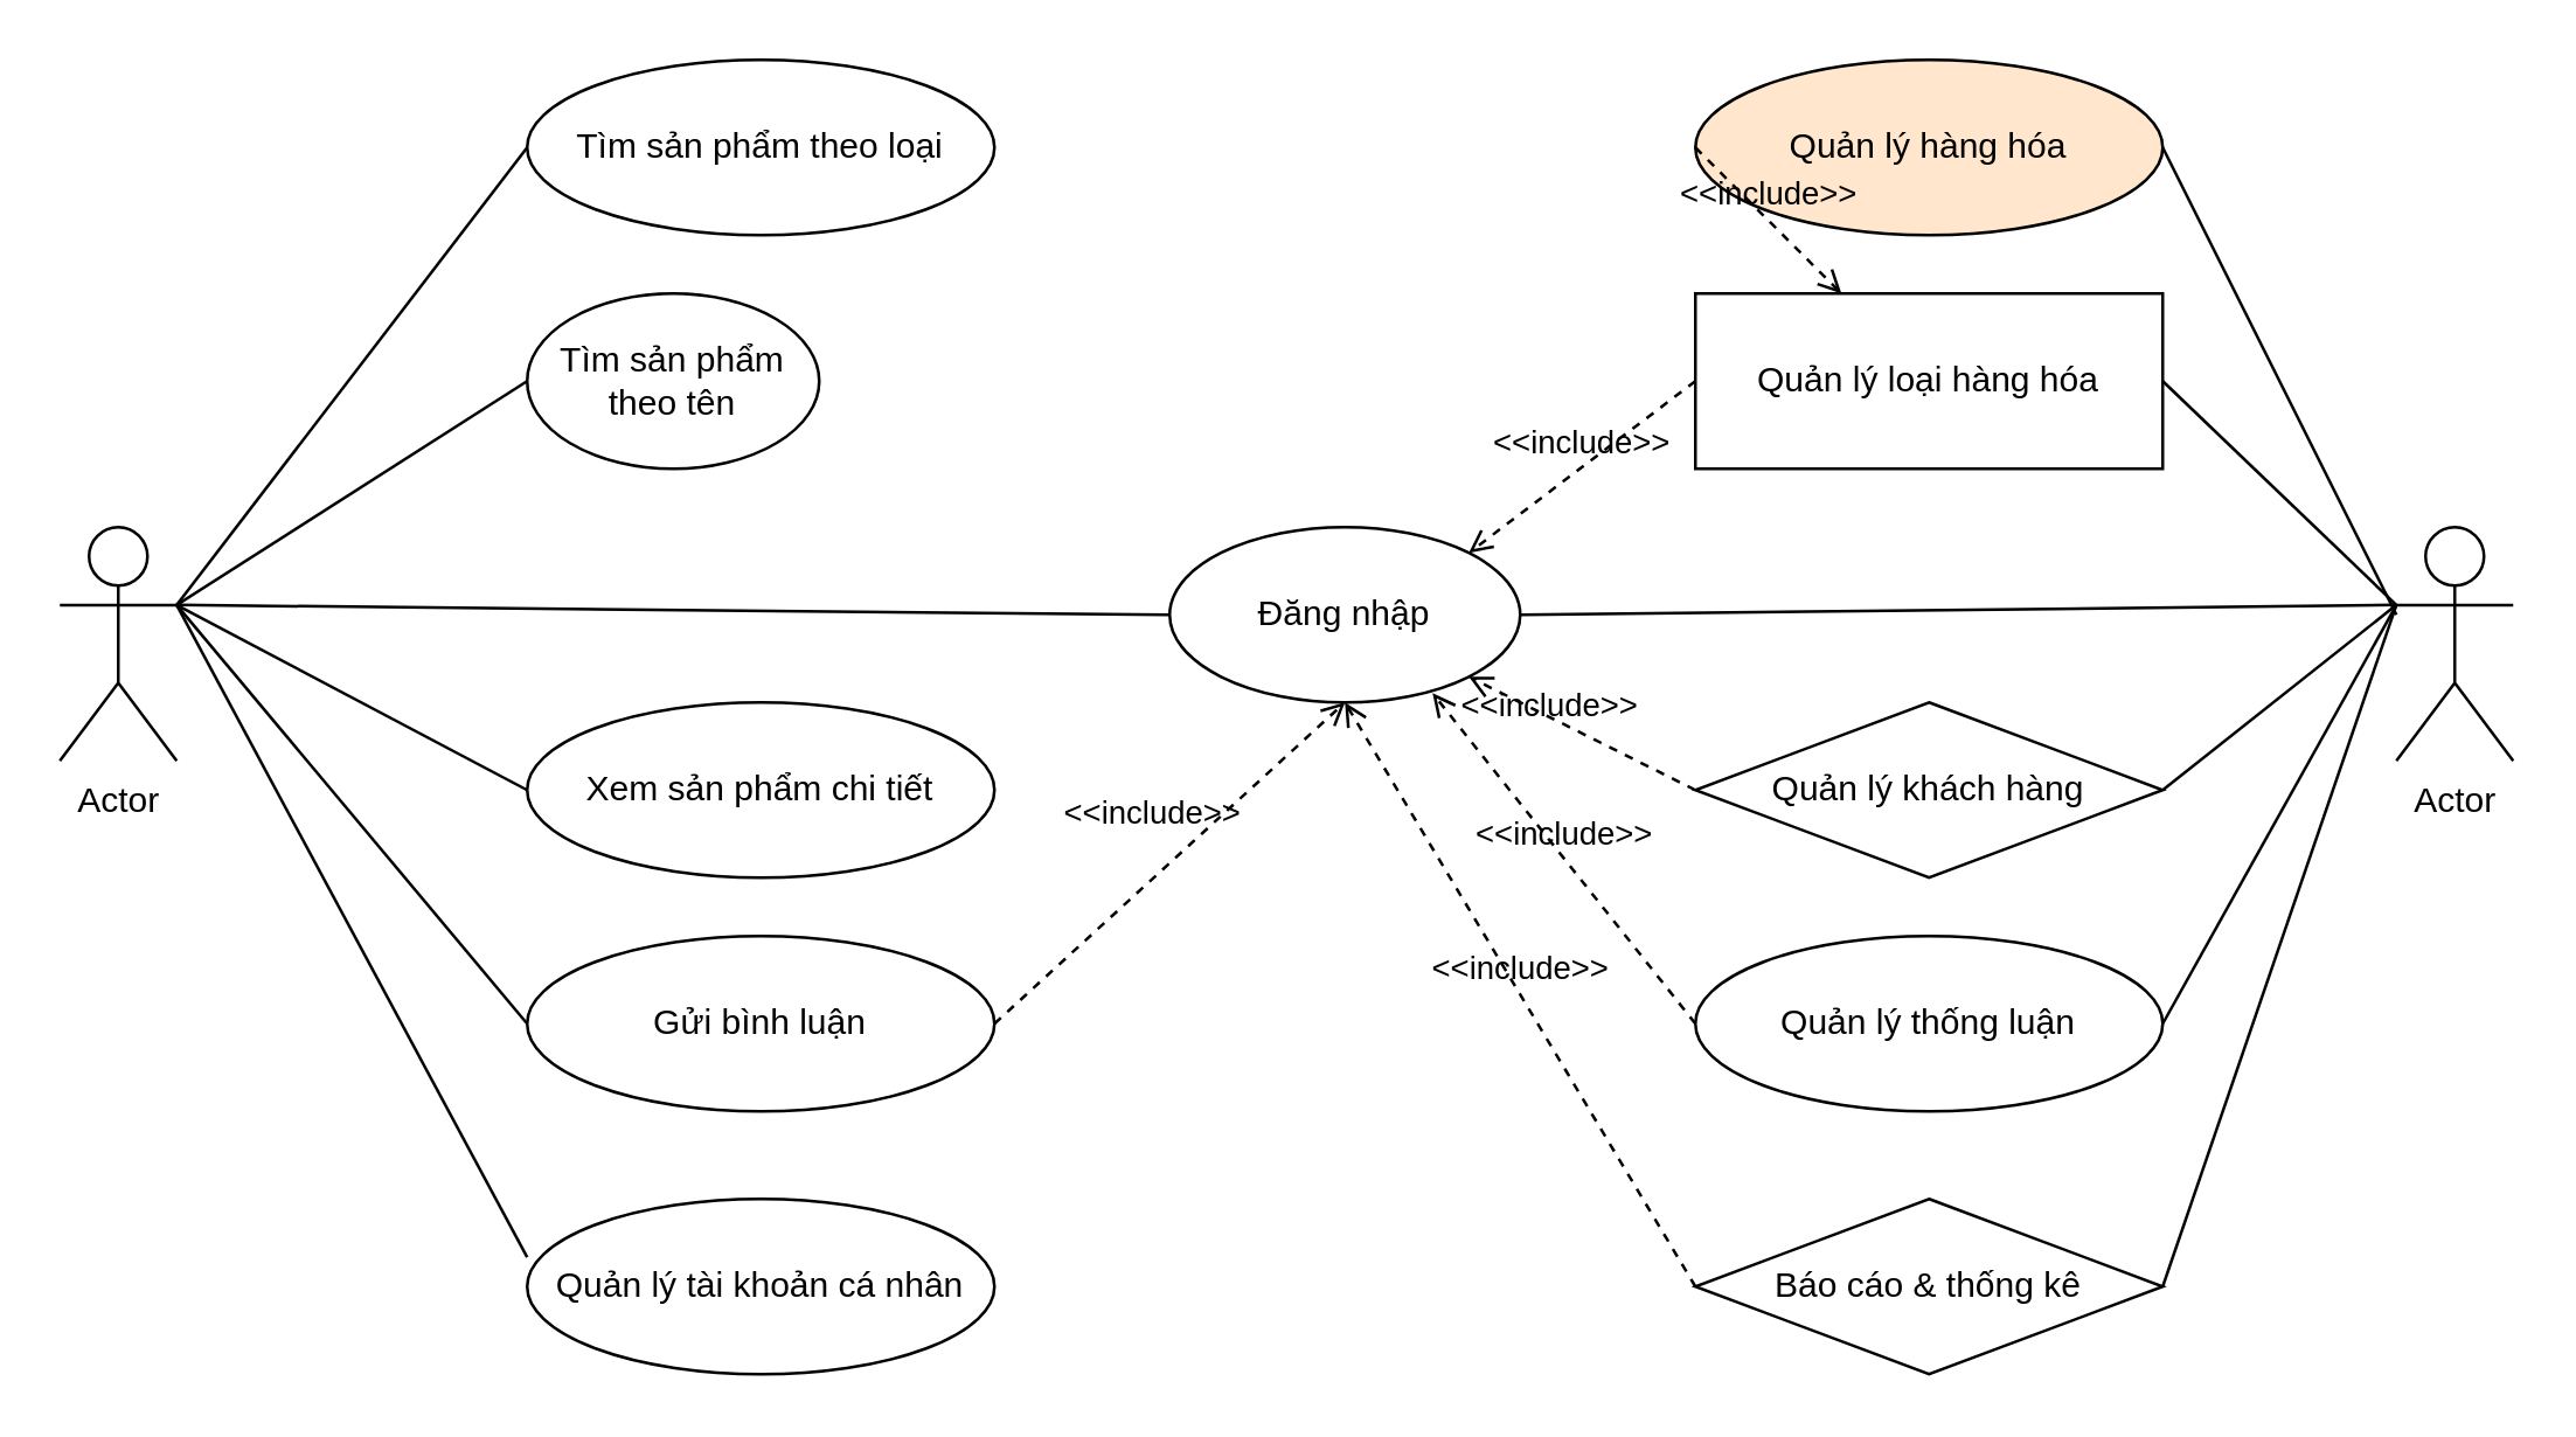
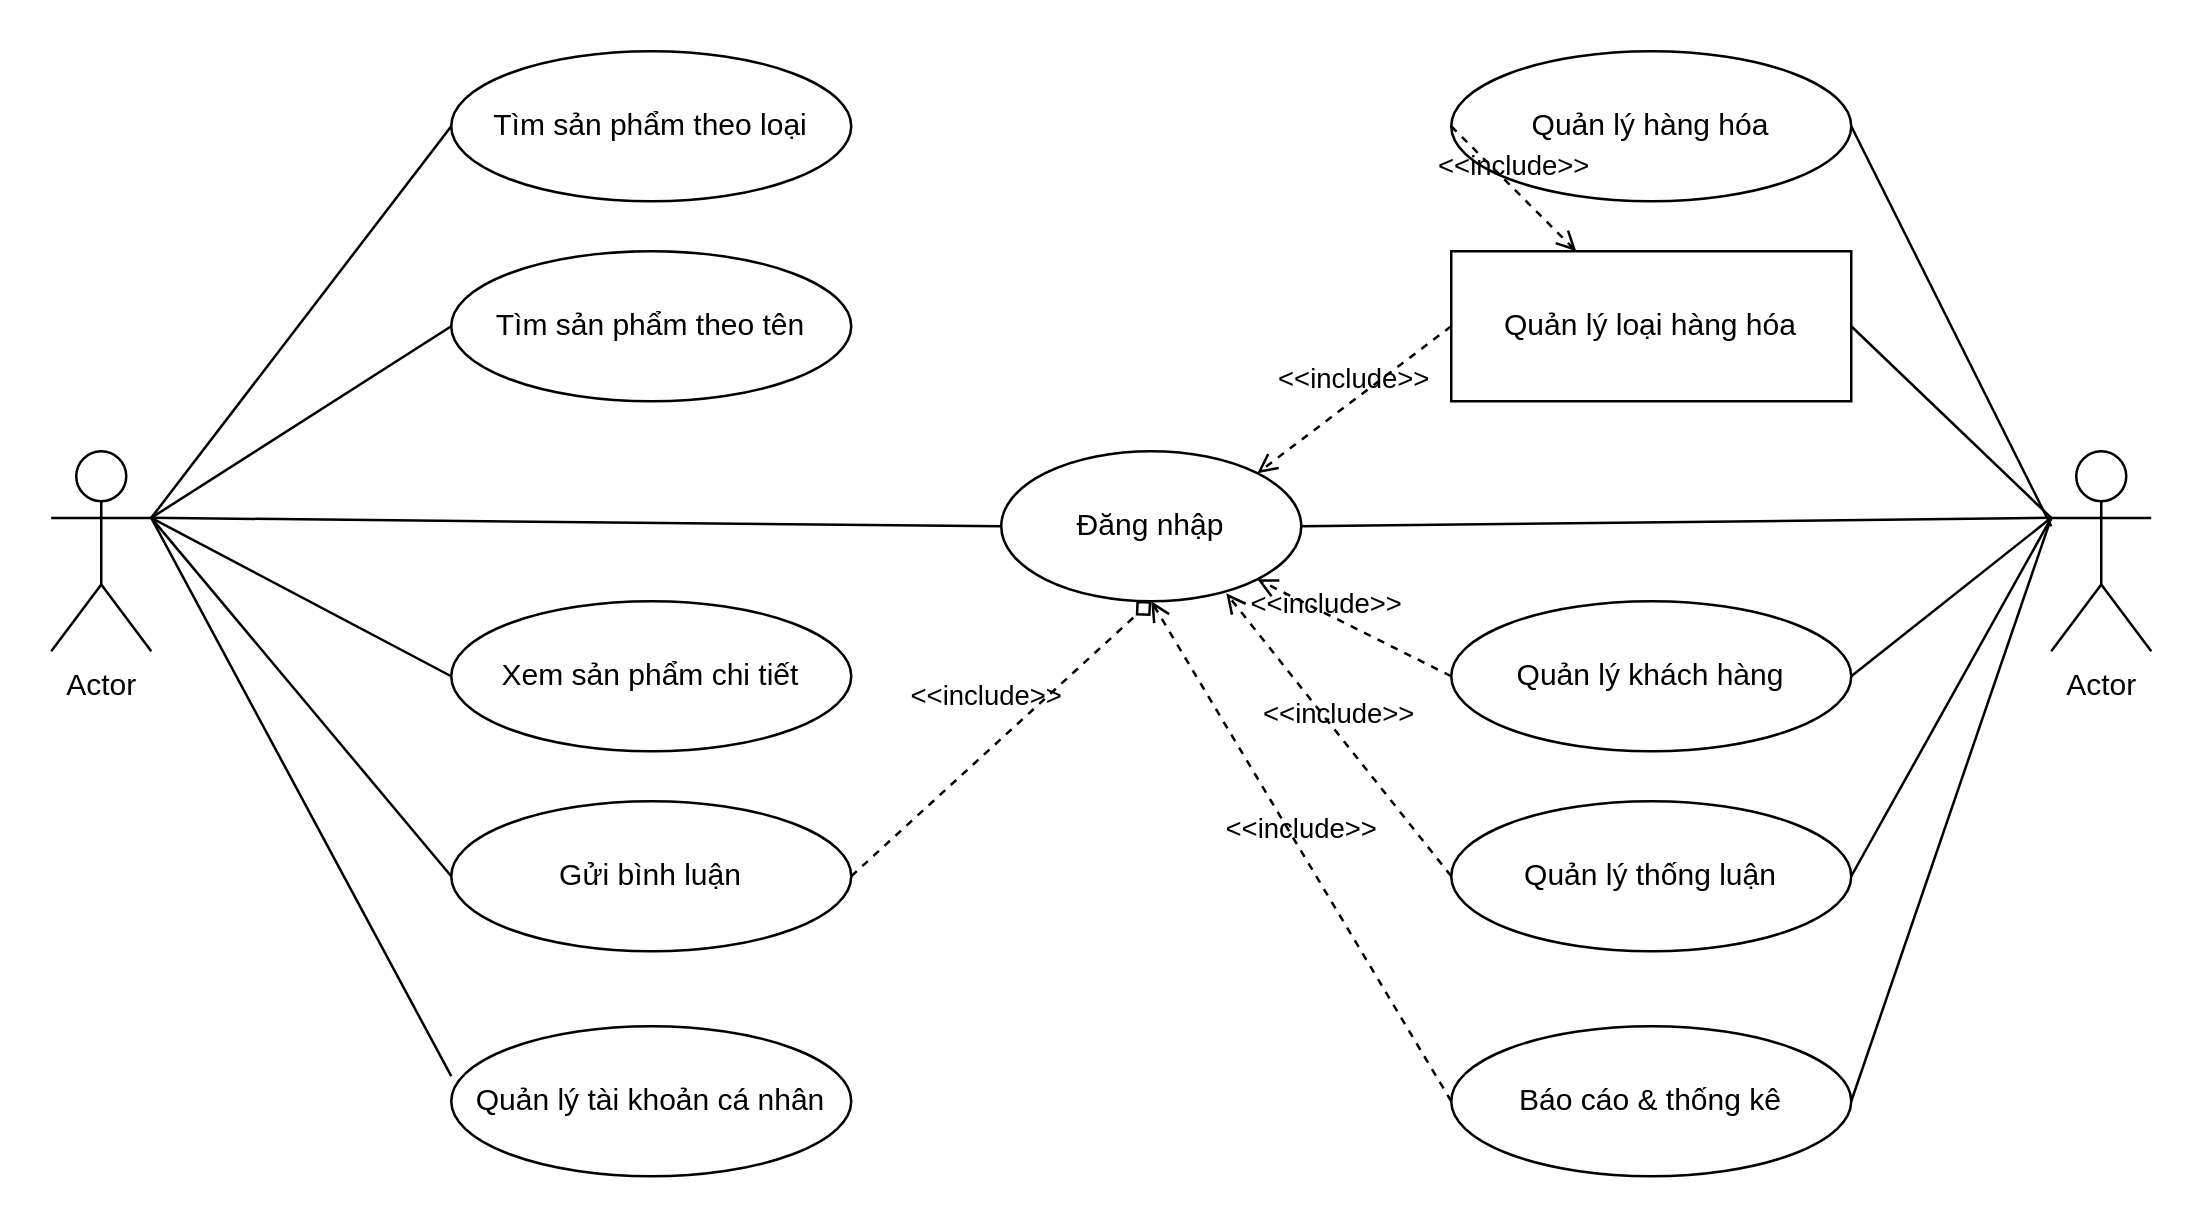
  <mxCell id="0" />
  <mxCell id="1" parent="0" />
  <mxCell id="2" value="Tìm sản phẩm theo loại" style="ellipse;whiteSpace=wrap;html=1;" vertex="1" parent="1"><mxGeometry x="180" y="20" width="160" height="60" as="geometry" /></mxCell>
- <mxCell id="3" value="Tìm sản phẩm theo tên" style="ellipse;whiteSpace=wrap;html=1;" vertex="1" parent="1"><mxGeometry x="180" y="100" width="100" height="60" as="geometry" /></mxCell>
+ <mxCell id="3" value="Tìm sản phẩm theo tên" style="ellipse;whiteSpace=wrap;html=1;" vertex="1" parent="1"><mxGeometry x="180" y="100" width="160" height="60" as="geometry" /></mxCell>
  <mxCell id="4" value="Xem sản phẩm chi tiết" style="ellipse;whiteSpace=wrap;html=1;" vertex="1" parent="1"><mxGeometry x="180" y="240" width="160" height="60" as="geometry" /></mxCell>
  <mxCell id="5" value="Gửi bình luận" style="ellipse;whiteSpace=wrap;html=1;" vertex="1" parent="1"><mxGeometry x="180" y="320" width="160" height="60" as="geometry" /></mxCell>
  <mxCell id="6" value="Quản lý tài khoản cá nhân" style="ellipse;whiteSpace=wrap;html=1;" vertex="1" parent="1"><mxGeometry x="180" y="410" width="160" height="60" as="geometry" /></mxCell>
  <mxCell id="7" value="Đăng nhập" style="ellipse;whiteSpace=wrap;html=1;" vertex="1" parent="1"><mxGeometry x="400" y="180" width="120" height="60" as="geometry" /></mxCell>
- <mxCell id="8" value="Quản lý hàng hóa" style="ellipse;whiteSpace=wrap;html=1;fillColor=#ffe6cc;" vertex="1" parent="1"><mxGeometry x="580" y="20" width="160" height="60" as="geometry" /></mxCell>
+ <mxCell id="8" value="Quản lý hàng hóa" style="ellipse;whiteSpace=wrap;html=1;" vertex="1" parent="1"><mxGeometry x="580" y="20" width="160" height="60" as="geometry" /></mxCell>
  <mxCell id="9" value="Quản lý loại hàng hóa" style="whiteSpace=wrap;html=1;rounded=0;" vertex="1" parent="1"><mxGeometry x="580" y="100" width="160" height="60" as="geometry" /></mxCell>
- <mxCell id="10" value="Quản lý khách hàng" style="rhombus;whiteSpace=wrap;html=1;" vertex="1" parent="1"><mxGeometry x="580" y="240" width="160" height="60" as="geometry" /></mxCell>
+ <mxCell id="10" value="Quản lý khách hàng" style="ellipse;whiteSpace=wrap;html=1;" vertex="1" parent="1"><mxGeometry x="580" y="240" width="160" height="60" as="geometry" /></mxCell>
  <mxCell id="11" value="Quản lý thống luận" style="ellipse;whiteSpace=wrap;html=1;" vertex="1" parent="1"><mxGeometry x="580" y="320" width="160" height="60" as="geometry" /></mxCell>
- <mxCell id="12" value="Báo cáo &amp; thống kê" style="rhombus;whiteSpace=wrap;html=1;" vertex="1" parent="1"><mxGeometry x="580" y="410" width="160" height="60" as="geometry" /></mxCell>
+ <mxCell id="12" value="Báo cáo &amp; thống kê" style="ellipse;whiteSpace=wrap;html=1;" vertex="1" parent="1"><mxGeometry x="580" y="410" width="160" height="60" as="geometry" /></mxCell>
  <mxCell id="13" value="Actor" style="shape=umlActor;verticalLabelPosition=bottom;verticalAlign=top;html=1;outlineConnect=0;" vertex="1" parent="1"><mxGeometry x="20" y="180" width="40" height="80" as="geometry" /></mxCell>
  <mxCell id="14" value="Actor" style="shape=umlActor;verticalLabelPosition=bottom;verticalAlign=top;html=1;outlineConnect=0;" vertex="1" parent="1"><mxGeometry x="820" y="180" width="40" height="80" as="geometry" /></mxCell>
  <mxCell id="15" value="" style="endArrow=none;html=1;rounded=0;exitX=1;exitY=0.333;exitDx=0;exitDy=0;exitPerimeter=0;entryX=0;entryY=0.5;entryDx=0;entryDy=0;" edge="1" parent="1" source="13" target="2"><mxGeometry width="50" height="50" relative="1" as="geometry"><mxPoint x="350" y="210" as="sourcePoint" /><mxPoint x="400" y="160" as="targetPoint" /></mxGeometry></mxCell>
  <mxCell id="16" value="" style="endArrow=none;html=1;rounded=0;exitX=1;exitY=0.333;exitDx=0;exitDy=0;exitPerimeter=0;entryX=0;entryY=0.5;entryDx=0;entryDy=0;" edge="1" parent="1" source="13" target="3"><mxGeometry width="50" height="50" relative="1" as="geometry"><mxPoint x="70" y="207" as="sourcePoint" /><mxPoint x="190" y="60" as="targetPoint" /></mxGeometry></mxCell>
  <mxCell id="17" value="" style="endArrow=none;html=1;rounded=0;entryX=0;entryY=0.5;entryDx=0;entryDy=0;exitX=1;exitY=0.333;exitDx=0;exitDy=0;exitPerimeter=0;" edge="1" parent="1" source="13" target="4"><mxGeometry width="50" height="50" relative="1" as="geometry"><mxPoint x="60" y="200" as="sourcePoint" /><mxPoint x="190" y="140" as="targetPoint" /></mxGeometry></mxCell>
  <mxCell id="18" value="" style="endArrow=none;html=1;rounded=0;entryX=0;entryY=0.5;entryDx=0;entryDy=0;exitX=1;exitY=0.333;exitDx=0;exitDy=0;exitPerimeter=0;" edge="1" parent="1" source="13" target="5"><mxGeometry width="50" height="50" relative="1" as="geometry"><mxPoint x="70" y="207" as="sourcePoint" /><mxPoint x="190" y="220" as="targetPoint" /></mxGeometry></mxCell>
  <mxCell id="19" value="" style="endArrow=none;html=1;rounded=0;entryX=0;entryY=0.333;entryDx=0;entryDy=0;exitX=1;exitY=0.333;exitDx=0;exitDy=0;exitPerimeter=0;entryPerimeter=0;" edge="1" parent="1" source="13" target="6"><mxGeometry width="50" height="50" relative="1" as="geometry"><mxPoint x="80" y="217" as="sourcePoint" /><mxPoint x="200" y="230" as="targetPoint" /></mxGeometry></mxCell>
  <mxCell id="20" value="" style="endArrow=none;html=1;rounded=0;exitX=1;exitY=0.333;exitDx=0;exitDy=0;exitPerimeter=0;entryX=0;entryY=0.5;entryDx=0;entryDy=0;" edge="1" parent="1" source="13" target="7"><mxGeometry width="50" height="50" relative="1" as="geometry"><mxPoint x="70" y="207" as="sourcePoint" /><mxPoint x="190" y="140" as="targetPoint" /></mxGeometry></mxCell>
  <mxCell id="21" value="" style="endArrow=none;html=1;rounded=0;exitX=0;exitY=0.333;exitDx=0;exitDy=0;exitPerimeter=0;entryX=1;entryY=0.5;entryDx=0;entryDy=0;" edge="1" parent="1" source="14" target="7"><mxGeometry width="50" height="50" relative="1" as="geometry"><mxPoint x="70" y="217" as="sourcePoint" /><mxPoint x="410" y="220" as="targetPoint" /></mxGeometry></mxCell>
  <mxCell id="22" value="" style="endArrow=none;html=1;rounded=0;exitX=0;exitY=0.333;exitDx=0;exitDy=0;exitPerimeter=0;entryX=1;entryY=0.5;entryDx=0;entryDy=0;" edge="1" parent="1" source="14" target="10"><mxGeometry width="50" height="50" relative="1" as="geometry"><mxPoint x="830" y="217" as="sourcePoint" /><mxPoint x="530" y="220" as="targetPoint" /></mxGeometry></mxCell>
  <mxCell id="23" value="" style="endArrow=none;html=1;rounded=0;exitX=0;exitY=0.333;exitDx=0;exitDy=0;exitPerimeter=0;entryX=1;entryY=0.5;entryDx=0;entryDy=0;" edge="1" parent="1" source="14" target="11"><mxGeometry width="50" height="50" relative="1" as="geometry"><mxPoint x="840" y="227" as="sourcePoint" /><mxPoint x="540" y="230" as="targetPoint" /></mxGeometry></mxCell>
  <mxCell id="24" value="" style="endArrow=none;html=1;rounded=0;exitX=0;exitY=0.333;exitDx=0;exitDy=0;exitPerimeter=0;entryX=1;entryY=0.5;entryDx=0;entryDy=0;" edge="1" parent="1" source="14" target="12"><mxGeometry width="50" height="50" relative="1" as="geometry"><mxPoint x="850" y="237" as="sourcePoint" /><mxPoint x="550" y="240" as="targetPoint" /></mxGeometry></mxCell>
  <mxCell id="25" value="" style="endArrow=none;html=1;rounded=0;entryX=1;entryY=0.5;entryDx=0;entryDy=0;" edge="1" parent="1" target="8"><mxGeometry width="50" height="50" relative="1" as="geometry"><mxPoint x="820" y="210" as="sourcePoint" /><mxPoint x="530" y="220" as="targetPoint" /></mxGeometry></mxCell>
  <mxCell id="26" value="" style="endArrow=none;html=1;rounded=0;exitX=0;exitY=0.333;exitDx=0;exitDy=0;exitPerimeter=0;entryX=1;entryY=0.5;entryDx=0;entryDy=0;" edge="1" parent="1" source="14" target="9"><mxGeometry width="50" height="50" relative="1" as="geometry"><mxPoint x="840" y="227" as="sourcePoint" /><mxPoint x="650" y="180" as="targetPoint" /></mxGeometry></mxCell>
  <mxCell id="27" value="&amp;lt;&amp;lt;include&amp;gt;&amp;gt;" style="html=1;verticalAlign=bottom;labelBackgroundColor=none;endArrow=open;endFill=0;dashed=1;rounded=0;exitX=0;exitY=0.5;exitDx=0;exitDy=0;" edge="1" parent="1" source="8" target="9"><mxGeometry width="160" relative="1" as="geometry"><mxPoint x="300" y="280" as="sourcePoint" /><mxPoint x="460" y="280" as="targetPoint" /></mxGeometry></mxCell>
  <mxCell id="28" value="&amp;lt;&amp;lt;include&amp;gt;&amp;gt;" style="html=1;verticalAlign=bottom;labelBackgroundColor=none;endArrow=open;endFill=0;dashed=1;rounded=0;entryX=1;entryY=0;entryDx=0;entryDy=0;exitX=0;exitY=0.5;exitDx=0;exitDy=0;" edge="1" parent="1" source="9" target="7"><mxGeometry width="160" relative="1" as="geometry"><mxPoint x="300" y="280" as="sourcePoint" /><mxPoint x="460" y="280" as="targetPoint" /></mxGeometry></mxCell>
  <mxCell id="29" value="&amp;lt;&amp;lt;include&amp;gt;&amp;gt;" style="html=1;verticalAlign=bottom;labelBackgroundColor=none;endArrow=open;endFill=0;dashed=1;rounded=0;entryX=1;entryY=1;entryDx=0;entryDy=0;exitX=0;exitY=0.5;exitDx=0;exitDy=0;" edge="1" parent="1" source="10" target="7"><mxGeometry x="0.237" y="4" width="160" relative="1" as="geometry"><mxPoint x="300" y="280" as="sourcePoint" /><mxPoint x="460" y="280" as="targetPoint" /><mxPoint y="1" as="offset" /></mxGeometry></mxCell>
  <mxCell id="30" value="&amp;lt;&amp;lt;include&amp;gt;&amp;gt;" style="html=1;verticalAlign=bottom;labelBackgroundColor=none;endArrow=open;endFill=0;dashed=1;rounded=0;exitX=0;exitY=0.5;exitDx=0;exitDy=0;entryX=0.75;entryY=0.947;entryDx=0;entryDy=0;entryPerimeter=0;" edge="1" parent="1" source="11" target="7"><mxGeometry width="160" relative="1" as="geometry"><mxPoint x="300" y="280" as="sourcePoint" /><mxPoint x="460" y="280" as="targetPoint" /></mxGeometry></mxCell>
  <mxCell id="31" value="&amp;lt;&amp;lt;include&amp;gt;&amp;gt;" style="html=1;verticalAlign=bottom;labelBackgroundColor=none;endArrow=open;endFill=0;dashed=1;rounded=0;entryX=0.5;entryY=1;entryDx=0;entryDy=0;exitX=0;exitY=0.5;exitDx=0;exitDy=0;" edge="1" parent="1" source="12" target="7"><mxGeometry width="160" relative="1" as="geometry"><mxPoint x="490" y="370" as="sourcePoint" /><mxPoint x="530" y="270" as="targetPoint" /></mxGeometry></mxCell>
- <mxCell id="32" value="&amp;lt;&amp;lt;include&amp;gt;&amp;gt;" style="html=1;verticalAlign=bottom;labelBackgroundColor=none;endArrow=open;endFill=0;dashed=1;rounded=0;entryX=0.5;entryY=1;entryDx=0;entryDy=0;exitX=1;exitY=0.5;exitDx=0;exitDy=0;" edge="1" parent="1" source="5" target="7"><mxGeometry x="0.002" y="10" width="160" relative="1" as="geometry"><mxPoint x="330" y="260" as="sourcePoint" /><mxPoint x="490" y="260" as="targetPoint" /><Array as="points" /><mxPoint as="offset" /></mxGeometry></mxCell>
+ <mxCell id="32" value="&amp;lt;&amp;lt;include&amp;gt;&amp;gt;" style="html=1;verticalAlign=bottom;labelBackgroundColor=none;endArrow=diamond;endFill=0;dashed=1;rounded=0;entryX=0.5;entryY=1;entryDx=0;entryDy=0;exitX=1;exitY=0.5;exitDx=0;exitDy=0;" edge="1" parent="1" source="5" target="7"><mxGeometry x="0.002" y="10" width="160" relative="1" as="geometry"><mxPoint x="330" y="260" as="sourcePoint" /><mxPoint x="490" y="260" as="targetPoint" /><Array as="points" /><mxPoint as="offset" /></mxGeometry></mxCell>
